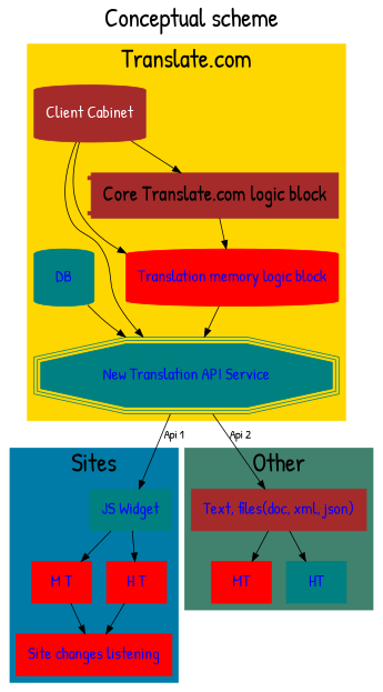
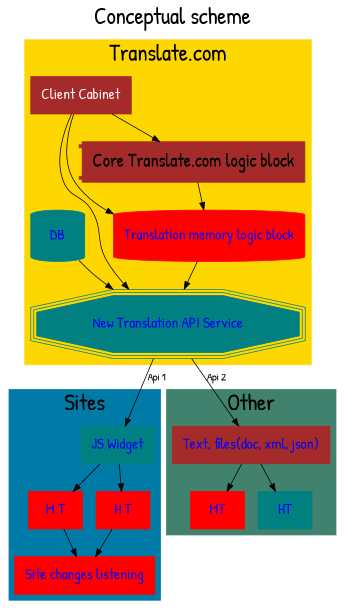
  digraph {
    fontsize=30
    label="Conceptual scheme"
    labelloc=t
    fontname="Patrick Hand"
    node [color=red fontcolor=blue fontsize=20 margin=0.2 shape=box style=filled fontname="Patrick Hand"]
    edge [fontname="Patrick Hand"]
    "Core Translate.com logic block" [color=brown fontcolor=black fontsize=24 shape=component width=1]
    "New Translation API Service" [color=teal shape=tripleoctagon width=1]
    "Translation memory logic block" [shape=cylinder width=1]
-   "Client Cabinet" [color=brown fontcolor=white shape=cylinder width=1]
+   "Client Cabinet" [color=brown fontcolor=white width=1]
    DB [color=teal shape=cylinder width=1]
    "JS Widget" [color=teal width=1]
    "M T" [width=1]
    "H T" [width=1]
    "Site changes listening" [width=1]
    MT [width=1]
    HT [color=teal width=1]
    "Text, files(doc, xml, json)" [color=brown width=1]
    subgraph cluster_1 {
      color="#FFD700"
      label="Translate.com"
      style=filled
      "Core Translate.com logic block"
      "New Translation API Service"
      "Translation memory logic block"
      "Client Cabinet"
      DB
    }
    subgraph cluster_2 {
      color="#007BA7"
      label=Sites
      style=filled
      "JS Widget"
      "M T"
      "H T"
      "Site changes listening"
    }
    subgraph cluster_3 {
      color="#40826D"
      label=Other
      style=filled
      MT
      HT
      "Text, files(doc, xml, json)"
    }
    "Core Translate.com logic block" -> "Translation memory logic block"
    "New Translation API Service" -> "JS Widget" [label="Api 1"]
    "New Translation API Service" -> "Text, files(doc, xml, json)" [label="Api 2"]
    "Translation memory logic block" -> "New Translation API Service"
    "Client Cabinet" -> "Core Translate.com logic block"
    "Client Cabinet" -> "New Translation API Service"
    "Client Cabinet" -> "Translation memory logic block"
    DB -> "New Translation API Service"
    "JS Widget" -> "M T"
    "JS Widget" -> "H T"
    "M T" -> "Site changes listening"
    "H T" -> "Site changes listening"
    "Text, files(doc, xml, json)" -> MT
    "Text, files(doc, xml, json)" -> HT
  }
